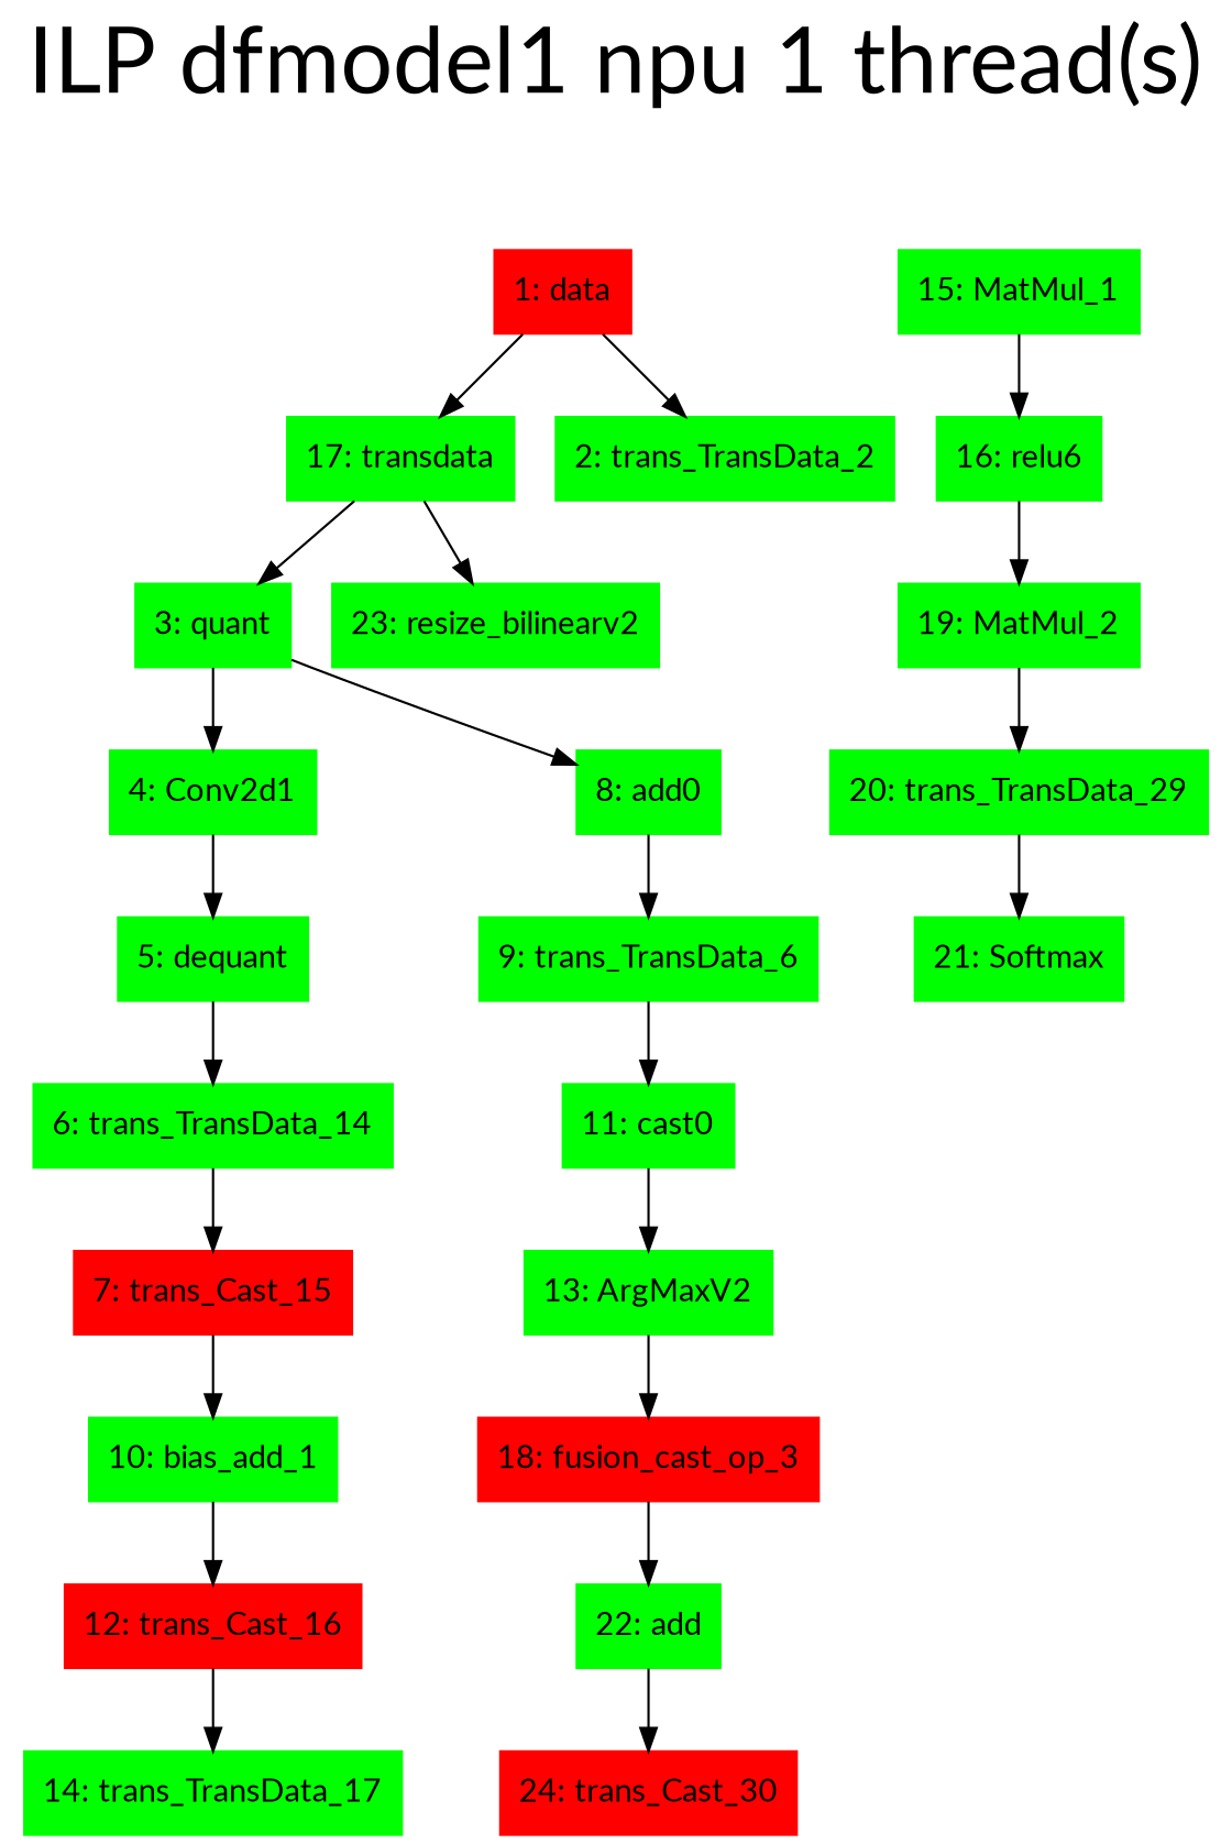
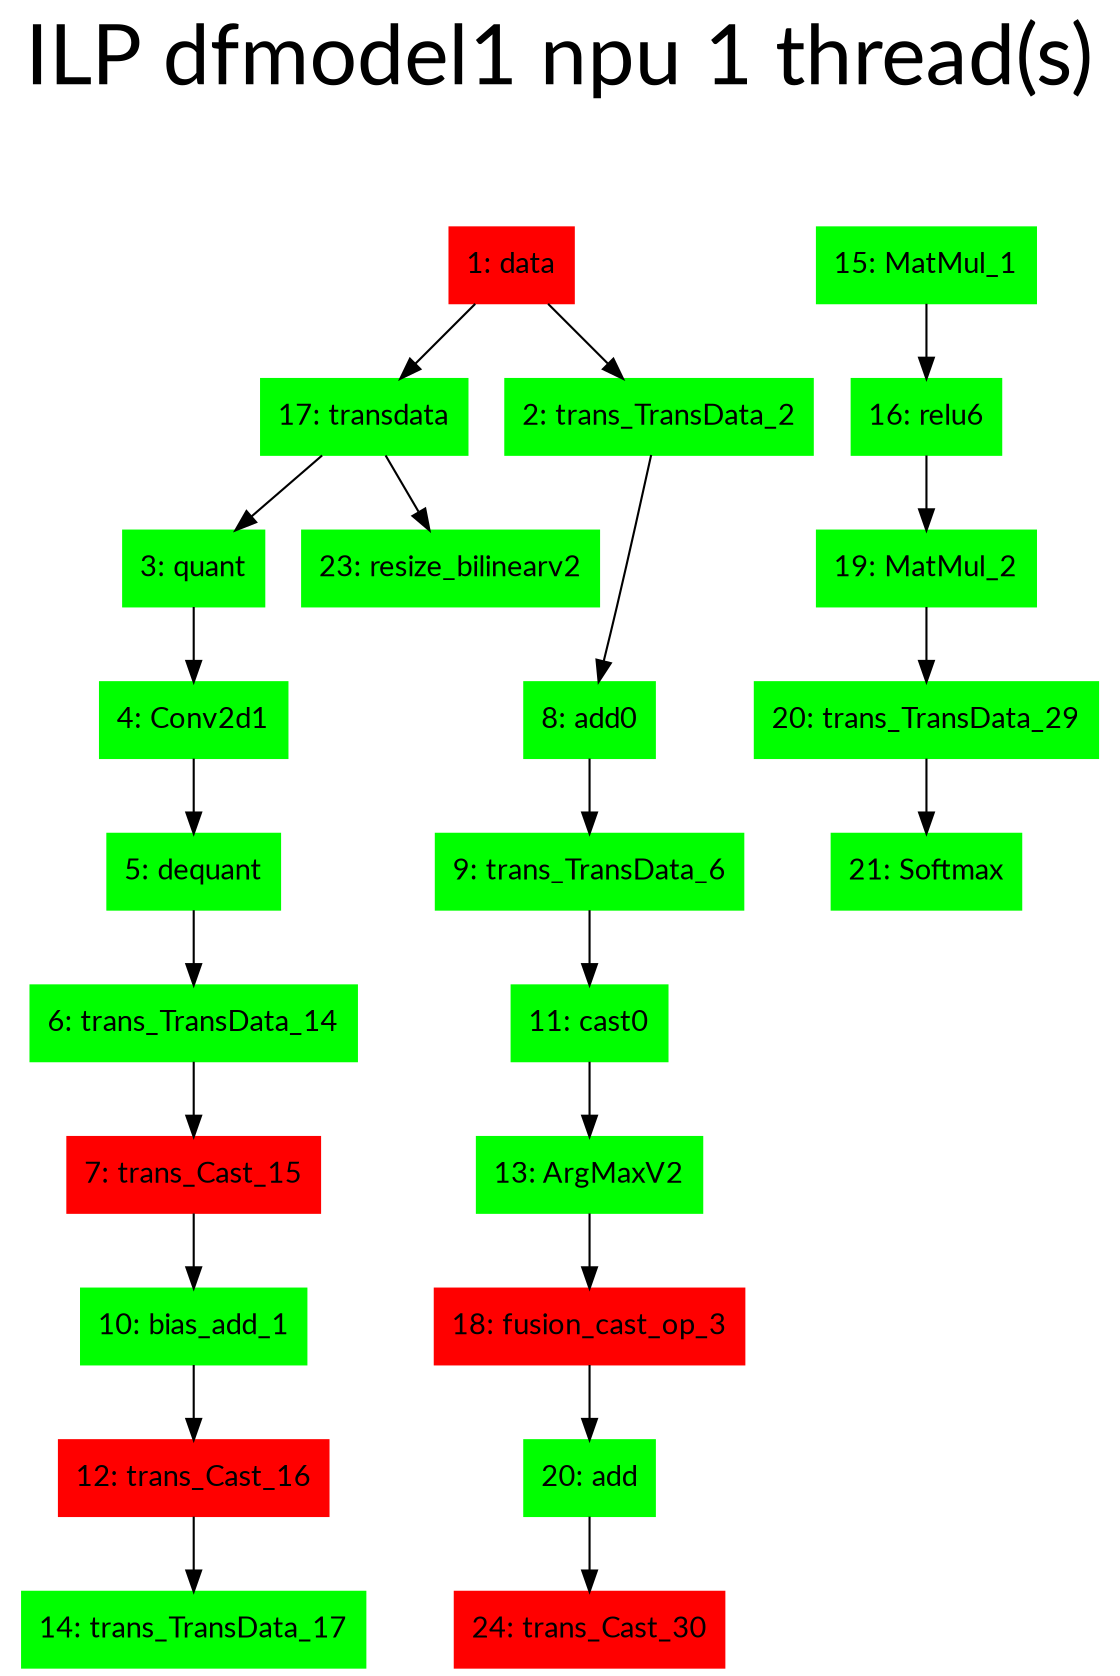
  digraph {
    fontcolor=black
    fontname=Lato
    fontsize=40
    label="ILP dfmodel1 npu 1 thread(s)"
    labelloc=t
    node [color=green fontname=Lato shape=box style=filled]
    edge [fontname=Lato]
    "1: data" [color=red]
    "17: transdata"
    "2: trans_TransData_2"
    "23: resize_bilinearv2"
    "3: quant"
    "8: add0"
    "4: Conv2d1"
    "9: trans_TransData_6"
    "5: dequant"
    "11: cast0"
    "13: ArgMaxV2"
    "18: fusion_cast_op_3" [color=red]
-   "22: add"
+   "22: add" [label="20: add"]
    "6: trans_TransData_14"
    "7: trans_Cast_15" [color=red]
    "10: bias_add_1"
    "12: trans_Cast_16" [color=red]
    "14: trans_TransData_17"
    "24: trans_Cast_30" [color=red]
    "15: MatMul_1"
    "16: relu6"
    "19: MatMul_2"
    "20: trans_TransData_29"
    "21: Softmax"
    "1: data" -> "17: transdata"
    "1: data" -> "2: trans_TransData_2"
    "17: transdata" -> "23: resize_bilinearv2"
    "17: transdata" -> "3: quant"
-   "3: quant" -> "8: add0"
+   "2: trans_TransData_2" -> "8: add0"
    "3: quant" -> "4: Conv2d1"
    "8: add0" -> "9: trans_TransData_6"
    "4: Conv2d1" -> "5: dequant"
    "9: trans_TransData_6" -> "11: cast0"
    "5: dequant" -> "6: trans_TransData_14"
    "11: cast0" -> "13: ArgMaxV2"
    "13: ArgMaxV2" -> "18: fusion_cast_op_3"
    "18: fusion_cast_op_3" -> "22: add"
    "22: add" -> "24: trans_Cast_30"
    "6: trans_TransData_14" -> "7: trans_Cast_15"
    "7: trans_Cast_15" -> "10: bias_add_1"
    "10: bias_add_1" -> "12: trans_Cast_16"
    "12: trans_Cast_16" -> "14: trans_TransData_17"
    "15: MatMul_1" -> "16: relu6"
    "16: relu6" -> "19: MatMul_2"
    "19: MatMul_2" -> "20: trans_TransData_29"
    "20: trans_TransData_29" -> "21: Softmax"
  }
